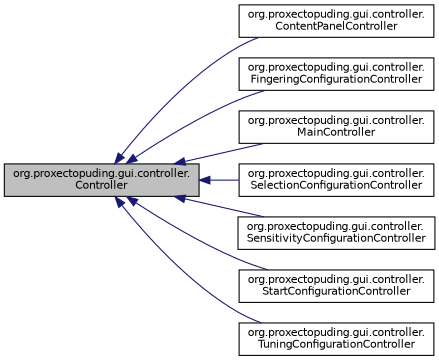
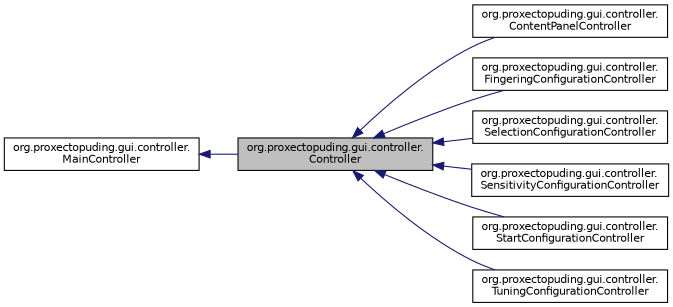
  digraph {
    rankdir=LR
    node [color=black fillcolor=white fontname=Helvetica fontsize=10 shape=record style=filled]
    edge [color=midnightblue dir=back fontname=Helvetica fontsize=10 labelfontname=Helvetica labelfontsize=10 style=solid]
    n1 [fillcolor=grey75 fontcolor=black height=0.2 label="org.proxectopuding.gui.controller.\lController" width=0.4]
    n2 [height=0.2 label="org.proxectopuding.gui.controller.\lContentPanelController" width=0.4]
    n3 [height=0.2 label="org.proxectopuding.gui.controller.\lFingeringConfigurationController" width=0.4]
    n4 [height=0.2 label="org.proxectopuding.gui.controller.\lMainController" width=0.4]
    n5 [height=0.2 label="org.proxectopuding.gui.controller.\lSelectionConfigurationController" width=0.4]
    n6 [height=0.2 label="org.proxectopuding.gui.controller.\lSensitivityConfigurationController" width=0.4]
    n7 [height=0.2 label="org.proxectopuding.gui.controller.\lStartConfigurationController" width=0.4]
    n8 [height=0.2 label="org.proxectopuding.gui.controller.\lTuningConfigurationController" width=0.4]
    n1 -> n2
    n1 -> n3
-   n1 -> n4
+   n4 -> n1
    n1 -> n5
    n1 -> n6
    n1 -> n7
    n1 -> n8
  }
